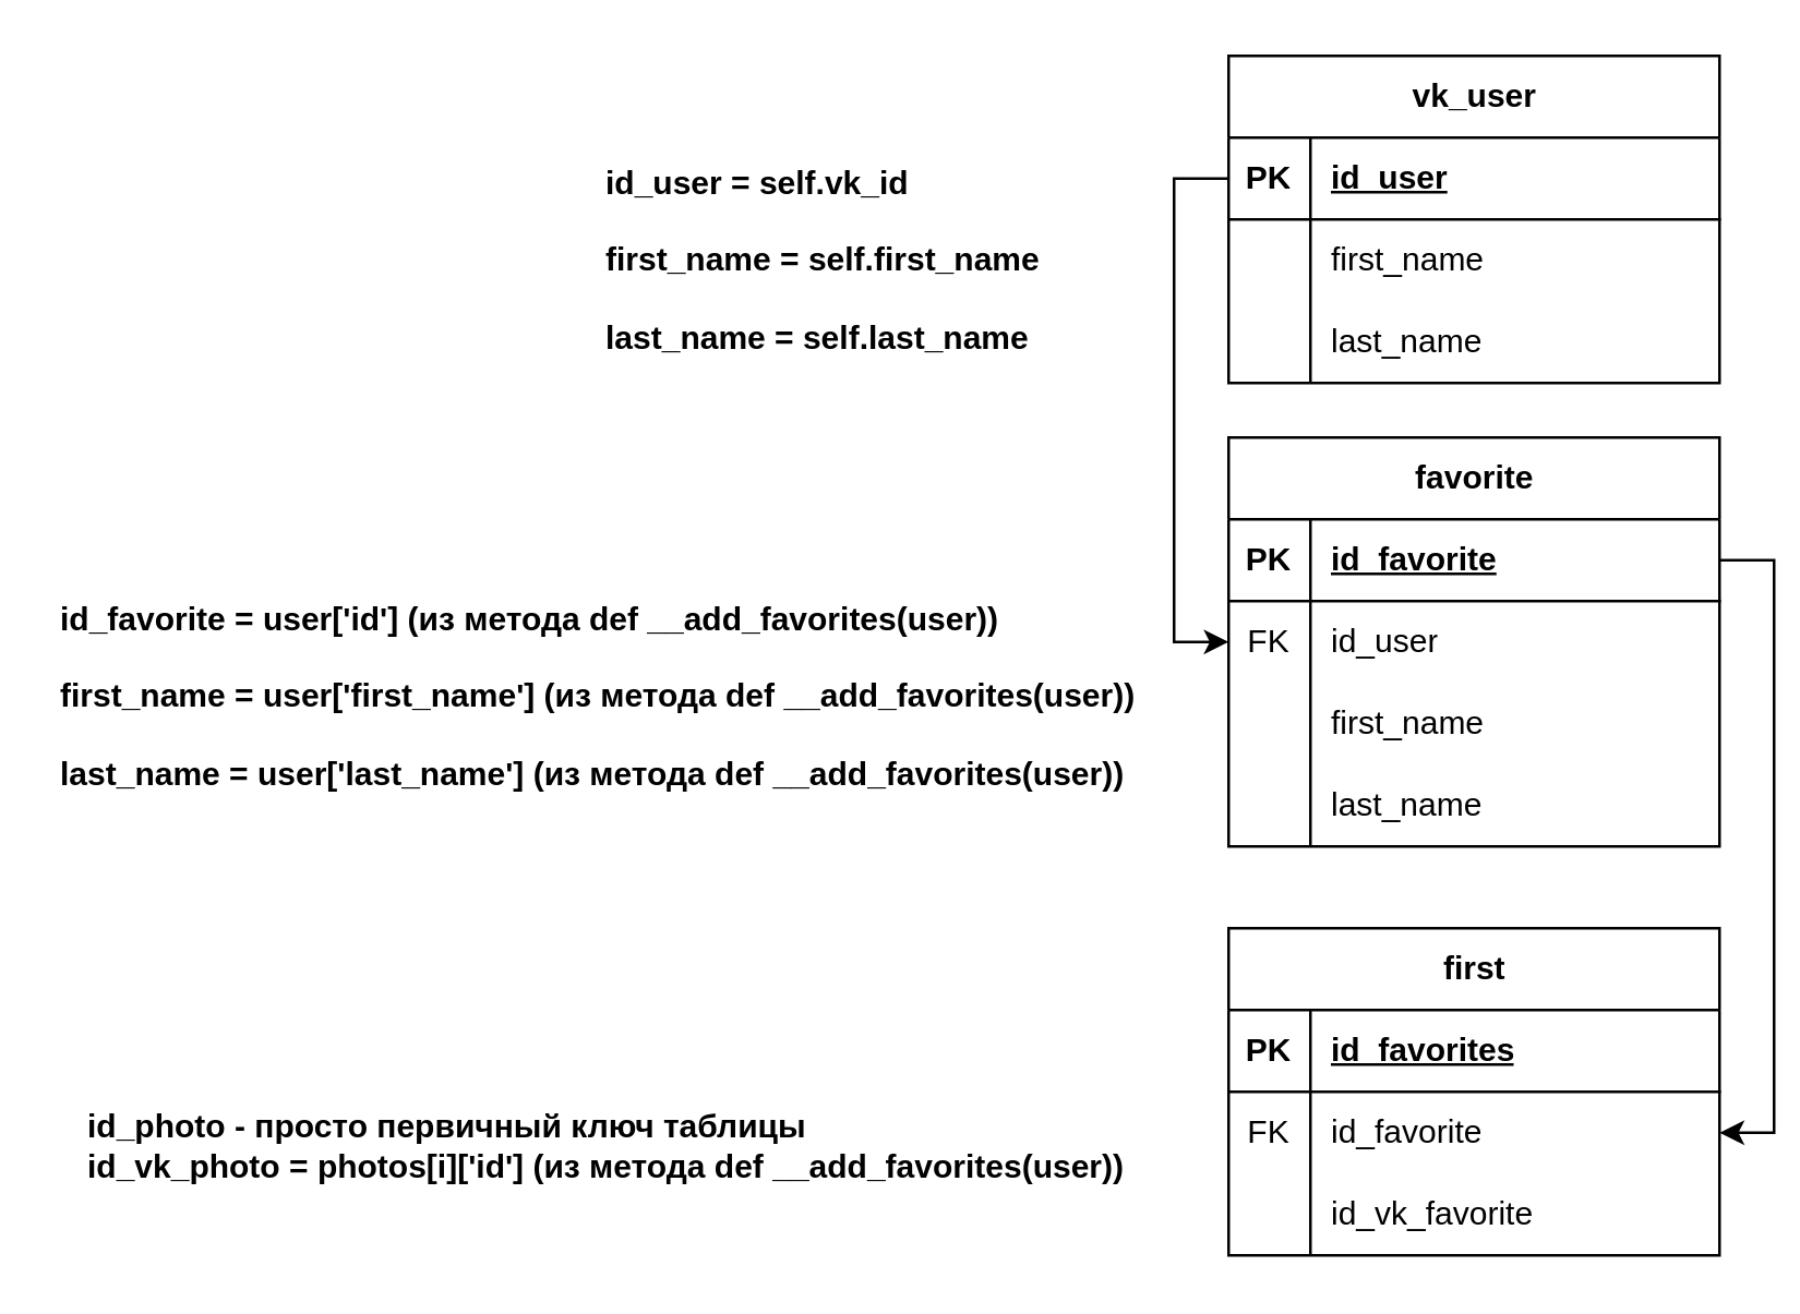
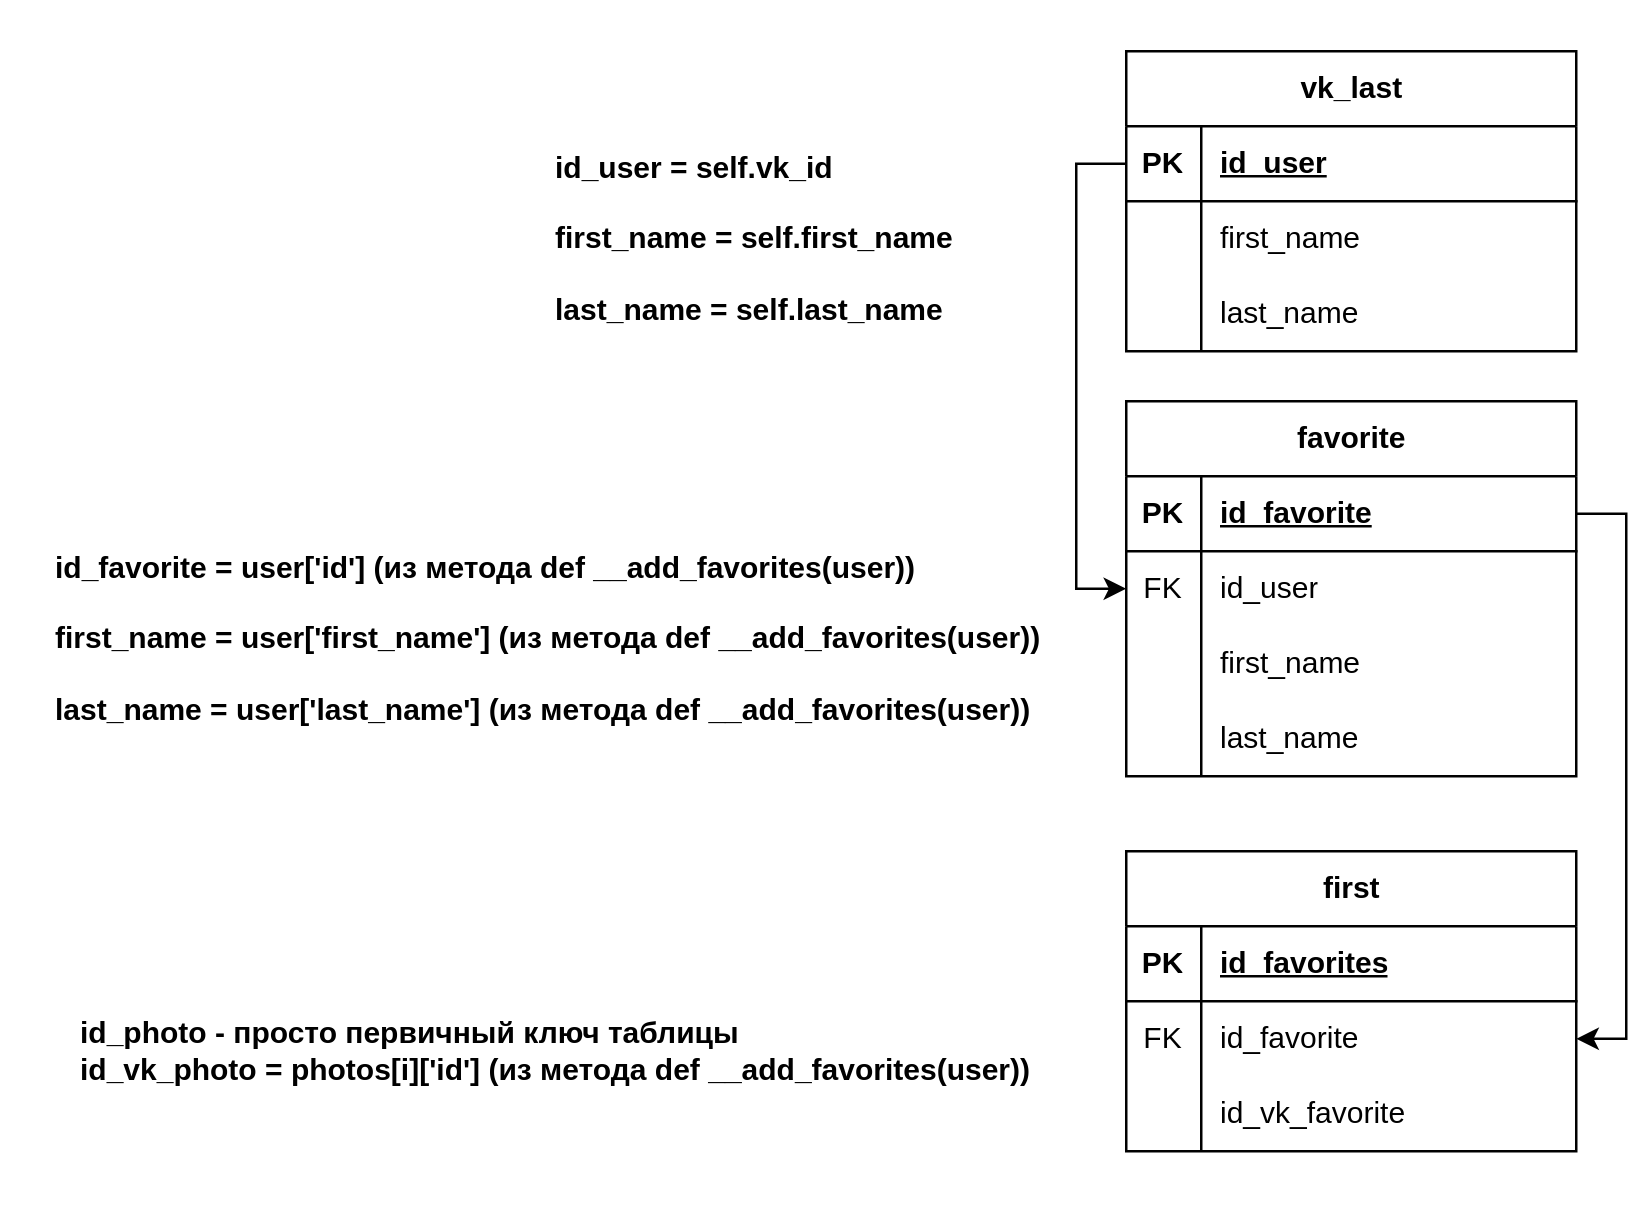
  <mxCell id="0" />
  <mxCell id="1" parent="0" />
- <mxCell id="2" value="vk_user" style="shape=table;startSize=30;container=1;collapsible=1;childLayout=tableLayout;fixedRows=1;rowLines=0;fontStyle=1;align=center;resizeLast=1;html=1;" vertex="1" parent="1"><mxGeometry x="450" y="20" width="180" height="120" as="geometry" /></mxCell>
+ <mxCell id="2" value="vk_last" style="shape=table;startSize=30;container=1;collapsible=1;childLayout=tableLayout;fixedRows=1;rowLines=0;fontStyle=1;align=center;resizeLast=1;html=1;" vertex="1" parent="1"><mxGeometry x="450" y="20" width="180" height="120" as="geometry" /></mxCell>
  <mxCell id="3" value="" style="shape=tableRow;horizontal=0;startSize=0;swimlaneHead=0;swimlaneBody=0;fillColor=none;collapsible=0;dropTarget=0;points=[[0,0.5],[1,0.5]];portConstraint=eastwest;top=0;left=0;right=0;bottom=1;" vertex="1" parent="2"><mxGeometry y="30" width="180" height="30" as="geometry" /></mxCell>
  <mxCell id="4" value="PK" style="shape=partialRectangle;connectable=0;fillColor=none;top=0;left=0;bottom=0;right=0;fontStyle=1;overflow=hidden;whiteSpace=wrap;html=1;" vertex="1" parent="3"><mxGeometry width="30" height="30" as="geometry"><mxRectangle width="30" height="30" as="alternateBounds" /></mxGeometry></mxCell>
  <mxCell id="5" value="id_user" style="shape=partialRectangle;connectable=0;fillColor=none;top=0;left=0;bottom=0;right=0;align=left;spacingLeft=6;fontStyle=5;overflow=hidden;whiteSpace=wrap;html=1;" vertex="1" parent="3"><mxGeometry x="30" width="150" height="30" as="geometry"><mxRectangle width="150" height="30" as="alternateBounds" /></mxGeometry></mxCell>
  <mxCell id="6" value="" style="shape=tableRow;horizontal=0;startSize=0;swimlaneHead=0;swimlaneBody=0;fillColor=none;collapsible=0;dropTarget=0;points=[[0,0.5],[1,0.5]];portConstraint=eastwest;top=0;left=0;right=0;bottom=0;" vertex="1" parent="2"><mxGeometry y="60" width="180" height="30" as="geometry" /></mxCell>
  <mxCell id="7" value="" style="shape=partialRectangle;connectable=0;fillColor=none;top=0;left=0;bottom=0;right=0;editable=1;overflow=hidden;whiteSpace=wrap;html=1;" vertex="1" parent="6"><mxGeometry width="30" height="30" as="geometry"><mxRectangle width="30" height="30" as="alternateBounds" /></mxGeometry></mxCell>
  <mxCell id="8" value="first_name" style="shape=partialRectangle;connectable=0;fillColor=none;top=0;left=0;bottom=0;right=0;align=left;spacingLeft=6;overflow=hidden;whiteSpace=wrap;html=1;" vertex="1" parent="6"><mxGeometry x="30" width="150" height="30" as="geometry"><mxRectangle width="150" height="30" as="alternateBounds" /></mxGeometry></mxCell>
  <mxCell id="9" value="" style="shape=tableRow;horizontal=0;startSize=0;swimlaneHead=0;swimlaneBody=0;fillColor=none;collapsible=0;dropTarget=0;points=[[0,0.5],[1,0.5]];portConstraint=eastwest;top=0;left=0;right=0;bottom=0;" vertex="1" parent="2"><mxGeometry y="90" width="180" height="30" as="geometry" /></mxCell>
  <mxCell id="10" value="" style="shape=partialRectangle;connectable=0;fillColor=none;top=0;left=0;bottom=0;right=0;editable=1;overflow=hidden;whiteSpace=wrap;html=1;" vertex="1" parent="9"><mxGeometry width="30" height="30" as="geometry"><mxRectangle width="30" height="30" as="alternateBounds" /></mxGeometry></mxCell>
  <mxCell id="11" value="last_name" style="shape=partialRectangle;connectable=0;fillColor=none;top=0;left=0;bottom=0;right=0;align=left;spacingLeft=6;overflow=hidden;whiteSpace=wrap;html=1;" vertex="1" parent="9"><mxGeometry x="30" width="150" height="30" as="geometry"><mxRectangle width="150" height="30" as="alternateBounds" /></mxGeometry></mxCell>
  <mxCell id="12" value="favorite" style="shape=table;startSize=30;container=1;collapsible=1;childLayout=tableLayout;fixedRows=1;rowLines=0;fontStyle=1;align=center;resizeLast=1;html=1;" vertex="1" parent="1"><mxGeometry x="450" y="160" width="180" height="150" as="geometry" /></mxCell>
  <mxCell id="13" value="" style="shape=tableRow;horizontal=0;startSize=0;swimlaneHead=0;swimlaneBody=0;fillColor=none;collapsible=0;dropTarget=0;points=[[0,0.5],[1,0.5]];portConstraint=eastwest;top=0;left=0;right=0;bottom=1;" vertex="1" parent="12"><mxGeometry y="30" width="180" height="30" as="geometry" /></mxCell>
  <mxCell id="14" value="PK" style="shape=partialRectangle;connectable=0;fillColor=none;top=0;left=0;bottom=0;right=0;fontStyle=1;overflow=hidden;whiteSpace=wrap;html=1;" vertex="1" parent="13"><mxGeometry width="30" height="30" as="geometry"><mxRectangle width="30" height="30" as="alternateBounds" /></mxGeometry></mxCell>
  <mxCell id="15" value="id_favorite" style="shape=partialRectangle;connectable=0;fillColor=none;top=0;left=0;bottom=0;right=0;align=left;spacingLeft=6;fontStyle=5;overflow=hidden;whiteSpace=wrap;html=1;" vertex="1" parent="13"><mxGeometry x="30" width="150" height="30" as="geometry"><mxRectangle width="150" height="30" as="alternateBounds" /></mxGeometry></mxCell>
  <mxCell id="16" value="" style="shape=tableRow;horizontal=0;startSize=0;swimlaneHead=0;swimlaneBody=0;fillColor=none;collapsible=0;dropTarget=0;points=[[0,0.5],[1,0.5]];portConstraint=eastwest;top=0;left=0;right=0;bottom=0;" vertex="1" parent="12"><mxGeometry y="60" width="180" height="30" as="geometry" /></mxCell>
  <mxCell id="17" value="FK" style="shape=partialRectangle;connectable=0;fillColor=none;top=0;left=0;bottom=0;right=0;editable=1;overflow=hidden;whiteSpace=wrap;html=1;" vertex="1" parent="16"><mxGeometry width="30" height="30" as="geometry"><mxRectangle width="30" height="30" as="alternateBounds" /></mxGeometry></mxCell>
  <mxCell id="18" value="id_user" style="shape=partialRectangle;connectable=0;fillColor=none;top=0;left=0;bottom=0;right=0;align=left;spacingLeft=6;overflow=hidden;whiteSpace=wrap;html=1;" vertex="1" parent="16"><mxGeometry x="30" width="150" height="30" as="geometry"><mxRectangle width="150" height="30" as="alternateBounds" /></mxGeometry></mxCell>
  <mxCell id="19" value="" style="shape=tableRow;horizontal=0;startSize=0;swimlaneHead=0;swimlaneBody=0;fillColor=none;collapsible=0;dropTarget=0;points=[[0,0.5],[1,0.5]];portConstraint=eastwest;top=0;left=0;right=0;bottom=0;" vertex="1" parent="12"><mxGeometry y="90" width="180" height="30" as="geometry" /></mxCell>
  <mxCell id="20" value="" style="shape=partialRectangle;connectable=0;fillColor=none;top=0;left=0;bottom=0;right=0;editable=1;overflow=hidden;whiteSpace=wrap;html=1;" vertex="1" parent="19"><mxGeometry width="30" height="30" as="geometry"><mxRectangle width="30" height="30" as="alternateBounds" /></mxGeometry></mxCell>
  <mxCell id="21" value="first_name" style="shape=partialRectangle;connectable=0;fillColor=none;top=0;left=0;bottom=0;right=0;align=left;spacingLeft=6;overflow=hidden;whiteSpace=wrap;html=1;" vertex="1" parent="19"><mxGeometry x="30" width="150" height="30" as="geometry"><mxRectangle width="150" height="30" as="alternateBounds" /></mxGeometry></mxCell>
  <mxCell id="22" value="" style="shape=tableRow;horizontal=0;startSize=0;swimlaneHead=0;swimlaneBody=0;fillColor=none;collapsible=0;dropTarget=0;points=[[0,0.5],[1,0.5]];portConstraint=eastwest;top=0;left=0;right=0;bottom=0;" vertex="1" parent="12"><mxGeometry y="120" width="180" height="30" as="geometry" /></mxCell>
  <mxCell id="23" value="" style="shape=partialRectangle;connectable=0;fillColor=none;top=0;left=0;bottom=0;right=0;editable=1;overflow=hidden;whiteSpace=wrap;html=1;" vertex="1" parent="22"><mxGeometry width="30" height="30" as="geometry"><mxRectangle width="30" height="30" as="alternateBounds" /></mxGeometry></mxCell>
  <mxCell id="24" value="last_name" style="shape=partialRectangle;connectable=0;fillColor=none;top=0;left=0;bottom=0;right=0;align=left;spacingLeft=6;overflow=hidden;whiteSpace=wrap;html=1;" vertex="1" parent="22"><mxGeometry x="30" width="150" height="30" as="geometry"><mxRectangle width="150" height="30" as="alternateBounds" /></mxGeometry></mxCell>
  <mxCell id="25" value="first" style="shape=table;startSize=30;container=1;collapsible=1;childLayout=tableLayout;fixedRows=1;rowLines=0;fontStyle=1;align=center;resizeLast=1;html=1;" vertex="1" parent="1"><mxGeometry x="450" y="340" width="180" height="120" as="geometry" /></mxCell>
  <mxCell id="26" value="" style="shape=tableRow;horizontal=0;startSize=0;swimlaneHead=0;swimlaneBody=0;fillColor=none;collapsible=0;dropTarget=0;points=[[0,0.5],[1,0.5]];portConstraint=eastwest;top=0;left=0;right=0;bottom=1;" vertex="1" parent="25"><mxGeometry y="30" width="180" height="30" as="geometry" /></mxCell>
  <mxCell id="27" value="PK" style="shape=partialRectangle;connectable=0;fillColor=none;top=0;left=0;bottom=0;right=0;fontStyle=1;overflow=hidden;whiteSpace=wrap;html=1;" vertex="1" parent="26"><mxGeometry width="30" height="30" as="geometry"><mxRectangle width="30" height="30" as="alternateBounds" /></mxGeometry></mxCell>
  <mxCell id="28" value="id_favorites" style="shape=partialRectangle;connectable=0;fillColor=none;top=0;left=0;bottom=0;right=0;align=left;spacingLeft=6;fontStyle=5;overflow=hidden;whiteSpace=wrap;html=1;" vertex="1" parent="26"><mxGeometry x="30" width="150" height="30" as="geometry"><mxRectangle width="150" height="30" as="alternateBounds" /></mxGeometry></mxCell>
  <mxCell id="29" value="" style="shape=tableRow;horizontal=0;startSize=0;swimlaneHead=0;swimlaneBody=0;fillColor=none;collapsible=0;dropTarget=0;points=[[0,0.5],[1,0.5]];portConstraint=eastwest;top=0;left=0;right=0;bottom=0;" vertex="1" parent="25"><mxGeometry y="60" width="180" height="30" as="geometry" /></mxCell>
  <mxCell id="30" value="FK" style="shape=partialRectangle;connectable=0;fillColor=none;top=0;left=0;bottom=0;right=0;editable=1;overflow=hidden;whiteSpace=wrap;html=1;" vertex="1" parent="29"><mxGeometry width="30" height="30" as="geometry"><mxRectangle width="30" height="30" as="alternateBounds" /></mxGeometry></mxCell>
  <mxCell id="31" value="id_favorite" style="shape=partialRectangle;connectable=0;fillColor=none;top=0;left=0;bottom=0;right=0;align=left;spacingLeft=6;overflow=hidden;whiteSpace=wrap;html=1;" vertex="1" parent="29"><mxGeometry x="30" width="150" height="30" as="geometry"><mxRectangle width="150" height="30" as="alternateBounds" /></mxGeometry></mxCell>
  <mxCell id="32" value="" style="shape=tableRow;horizontal=0;startSize=0;swimlaneHead=0;swimlaneBody=0;fillColor=none;collapsible=0;dropTarget=0;points=[[0,0.5],[1,0.5]];portConstraint=eastwest;top=0;left=0;right=0;bottom=0;" vertex="1" parent="25"><mxGeometry y="90" width="180" height="30" as="geometry" /></mxCell>
  <mxCell id="33" value="" style="shape=partialRectangle;connectable=0;fillColor=none;top=0;left=0;bottom=0;right=0;editable=1;overflow=hidden;whiteSpace=wrap;html=1;" vertex="1" parent="32"><mxGeometry width="30" height="30" as="geometry"><mxRectangle width="30" height="30" as="alternateBounds" /></mxGeometry></mxCell>
  <mxCell id="34" value="id_vk_favorite" style="shape=partialRectangle;connectable=0;fillColor=none;top=0;left=0;bottom=0;right=0;align=left;spacingLeft=6;overflow=hidden;whiteSpace=wrap;html=1;" vertex="1" parent="32"><mxGeometry x="30" width="150" height="30" as="geometry"><mxRectangle width="150" height="30" as="alternateBounds" /></mxGeometry></mxCell>
  <mxCell id="35" style="edgeStyle=orthogonalEdgeStyle;rounded=0;orthogonalLoop=1;jettySize=auto;html=1;exitX=0;exitY=0.5;exitDx=0;exitDy=0;entryX=0;entryY=0.5;entryDx=0;entryDy=0;" edge="1" parent="1" source="3" target="16"><mxGeometry relative="1" as="geometry" /></mxCell>
  <mxCell id="36" style="edgeStyle=orthogonalEdgeStyle;rounded=0;orthogonalLoop=1;jettySize=auto;html=1;exitX=1;exitY=0.5;exitDx=0;exitDy=0;entryX=1;entryY=0.5;entryDx=0;entryDy=0;" edge="1" parent="1" source="13" target="29"><mxGeometry relative="1" as="geometry" /></mxCell>
  <mxCell id="37" value="&lt;b&gt;id_user =&amp;nbsp;self.vk_id&lt;br&gt;&lt;br&gt;first_name = self.first_name&lt;br&gt;&lt;br&gt;last_name = self.last_name&lt;/b&gt;" style="text;html=1;align=left;verticalAlign=middle;resizable=0;points=[];autosize=1;strokeColor=none;fillColor=none;" vertex="1" parent="1"><mxGeometry x="220" y="50" width="180" height="90" as="geometry" /></mxCell>
  <mxCell id="38" value="&lt;b&gt;id_favorite = user['id'] (из метода def __add_favorites(user))&lt;br&gt;&lt;br&gt;&lt;/b&gt;&lt;div&gt;&lt;b&gt;first_name = user['first_name'] (из метода def __add_favorites(user))&lt;/b&gt;&lt;/div&gt;&lt;div&gt;&lt;b&gt;&lt;br&gt;&lt;/b&gt;&lt;/div&gt;&lt;div&gt;&lt;b&gt;last_name = user['last_name'] (из метода def __add_favorites(user))&lt;/b&gt;&lt;/div&gt;" style="text;html=1;align=left;verticalAlign=middle;resizable=0;points=[];autosize=1;strokeColor=none;fillColor=none;" vertex="1" parent="1"><mxGeometry x="20" y="210" width="420" height="90" as="geometry" /></mxCell>
  <mxCell id="39" value="&lt;div&gt;&lt;b&gt;id_photo - просто первичный ключ таблицы&lt;/b&gt;&lt;/div&gt;&lt;div&gt;&lt;b&gt;id_vk_photo = photos[i]['id'] (из метода def __add_favorites(user))&lt;/b&gt;&lt;/div&gt;" style="text;html=1;align=left;verticalAlign=middle;resizable=0;points=[];autosize=1;strokeColor=none;fillColor=none;" vertex="1" parent="1"><mxGeometry x="30" y="400" width="400" height="40" as="geometry" /></mxCell>
